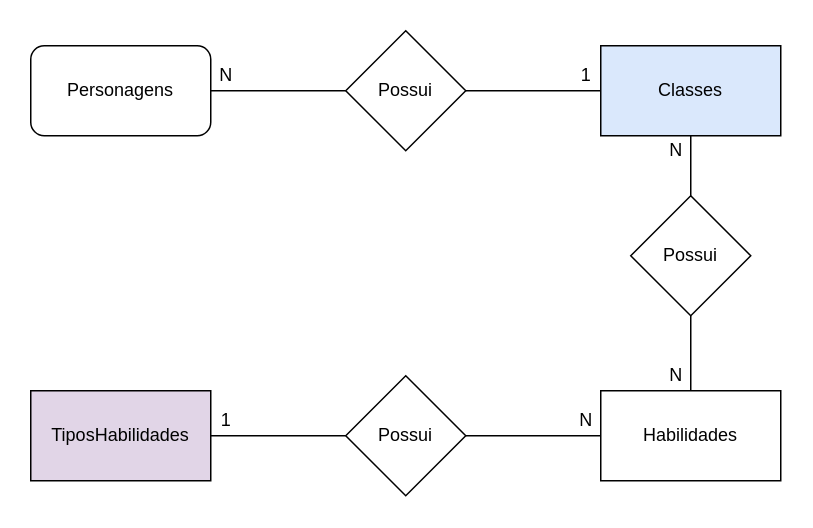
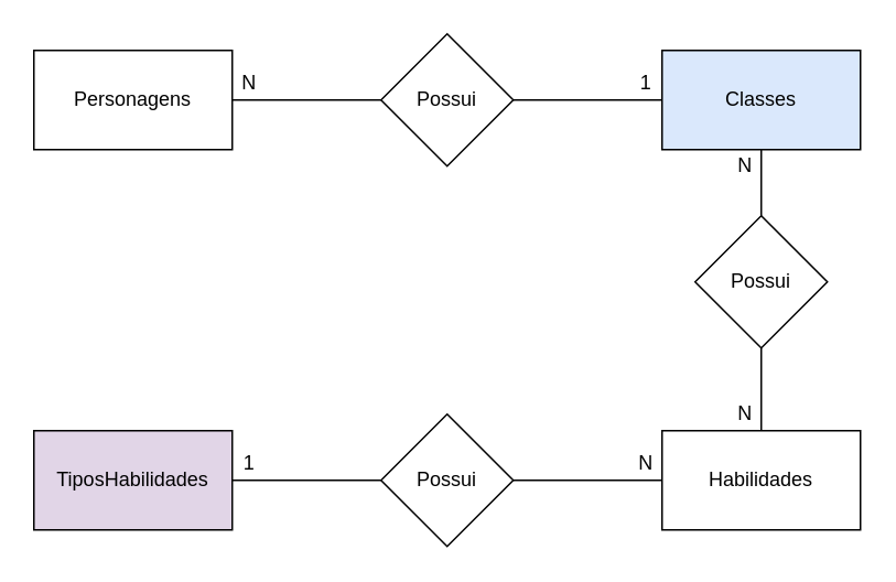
  <mxCell id="0" />
  <mxCell id="1" parent="0" />
  <mxCell id="2" value="Classes" style="rounded=0;whiteSpace=wrap;html=1;fillColor=#dae8fc;" parent="1" vertex="1"><mxGeometry x="400" y="30" width="120" height="60" as="geometry" /></mxCell>
  <mxCell id="3" value="TiposHabilidades" style="rounded=0;whiteSpace=wrap;html=1;fillColor=#e1d5e7;" parent="1" vertex="1"><mxGeometry x="20" y="260" width="120" height="60" as="geometry" /></mxCell>
  <mxCell id="4" value="" style="edgeStyle=orthogonalEdgeStyle;rounded=0;orthogonalLoop=1;jettySize=auto;html=1;endArrow=none;endFill=0;entryX=0;entryY=0.5;entryDx=0;entryDy=0;" edge="1" parent="1" source="5" target="8"><mxGeometry relative="1" as="geometry"><mxPoint x="160" y="60" as="targetPoint" /></mxGeometry></mxCell>
- <mxCell id="5" value="Personagens " style="whiteSpace=wrap;html=1;rounded=1;" parent="1" vertex="1"><mxGeometry x="20" y="30" width="120" height="60" as="geometry" /></mxCell>
+ <mxCell id="5" value="Personagens " style="rounded=0;whiteSpace=wrap;html=1;" parent="1" vertex="1"><mxGeometry x="20" y="30" width="120" height="60" as="geometry" /></mxCell>
  <mxCell id="6" value="Habilidades" style="rounded=0;whiteSpace=wrap;html=1;" parent="1" vertex="1"><mxGeometry x="400" y="260" width="120" height="60" as="geometry" /></mxCell>
  <mxCell id="7" value="" style="edgeStyle=orthogonalEdgeStyle;rounded=0;orthogonalLoop=1;jettySize=auto;html=1;endArrow=none;endFill=0;entryX=0;entryY=0.5;entryDx=0;entryDy=0;" edge="1" parent="1" source="8" target="2"><mxGeometry relative="1" as="geometry"><mxPoint x="360" y="60" as="targetPoint" /></mxGeometry></mxCell>
  <mxCell id="8" value="Possui" style="rhombus;whiteSpace=wrap;html=1;" vertex="1" parent="1"><mxGeometry x="230" y="20" width="80" height="80" as="geometry" /></mxCell>
  <mxCell id="9" value="" style="edgeStyle=orthogonalEdgeStyle;rounded=0;orthogonalLoop=1;jettySize=auto;html=1;endArrow=none;endFill=0;entryX=1;entryY=0.5;entryDx=0;entryDy=0;" edge="1" parent="1" source="11" target="3"><mxGeometry relative="1" as="geometry"><mxPoint x="150" y="240" as="targetPoint" /></mxGeometry></mxCell>
  <mxCell id="10" value="" style="edgeStyle=orthogonalEdgeStyle;rounded=0;orthogonalLoop=1;jettySize=auto;html=1;endArrow=none;endFill=0;entryX=0;entryY=0.5;entryDx=0;entryDy=0;" edge="1" parent="1" source="11" target="6"><mxGeometry relative="1" as="geometry"><mxPoint x="360" y="290" as="targetPoint" /></mxGeometry></mxCell>
  <mxCell id="11" value="Possui" style="rhombus;whiteSpace=wrap;html=1;" vertex="1" parent="1"><mxGeometry x="230" y="250" width="80" height="80" as="geometry" /></mxCell>
  <mxCell id="12" value="" style="edgeStyle=orthogonalEdgeStyle;rounded=0;orthogonalLoop=1;jettySize=auto;html=1;endArrow=none;endFill=0;" edge="1" parent="1" source="14" target="2"><mxGeometry relative="1" as="geometry" /></mxCell>
  <mxCell id="13" value="" style="edgeStyle=orthogonalEdgeStyle;rounded=0;orthogonalLoop=1;jettySize=auto;html=1;endArrow=none;endFill=0;" edge="1" parent="1" source="14" target="6"><mxGeometry relative="1" as="geometry" /></mxCell>
  <mxCell id="14" value="Possui" style="rhombus;whiteSpace=wrap;html=1;" vertex="1" parent="1"><mxGeometry x="420" y="130" width="80" height="80" as="geometry" /></mxCell>
  <mxCell id="15" value="1" style="text;html=1;align=center;verticalAlign=middle;resizable=0;points=[];autosize=1;" vertex="1" parent="1"><mxGeometry x="140" y="270" width="20" height="20" as="geometry" /></mxCell>
  <mxCell id="16" value="N" style="text;html=1;align=center;verticalAlign=middle;resizable=0;points=[];autosize=1;" vertex="1" parent="1"><mxGeometry x="380" y="270" width="20" height="20" as="geometry" /></mxCell>
  <mxCell id="17" value="N" style="text;html=1;align=center;verticalAlign=middle;resizable=0;points=[];autosize=1;" vertex="1" parent="1"><mxGeometry x="140" y="40" width="20" height="20" as="geometry" /></mxCell>
  <mxCell id="18" value="N" style="text;html=1;align=center;verticalAlign=middle;resizable=0;points=[];autosize=1;" vertex="1" parent="1"><mxGeometry x="440" y="90" width="20" height="20" as="geometry" /></mxCell>
  <mxCell id="19" value="1" style="text;html=1;align=center;verticalAlign=middle;resizable=0;points=[];autosize=1;" vertex="1" parent="1"><mxGeometry x="380" y="40" width="20" height="20" as="geometry" /></mxCell>
  <mxCell id="20" value="N" style="text;html=1;align=center;verticalAlign=middle;resizable=0;points=[];autosize=1;" vertex="1" parent="1"><mxGeometry x="440" y="240" width="20" height="20" as="geometry" /></mxCell>
